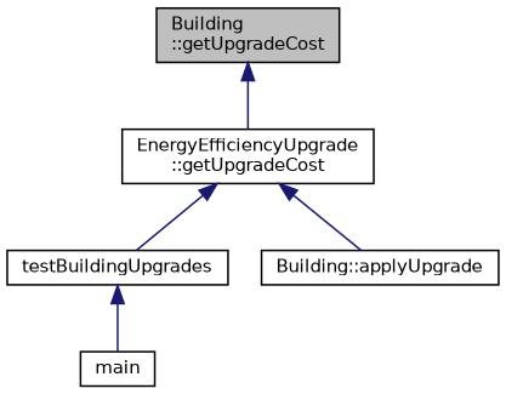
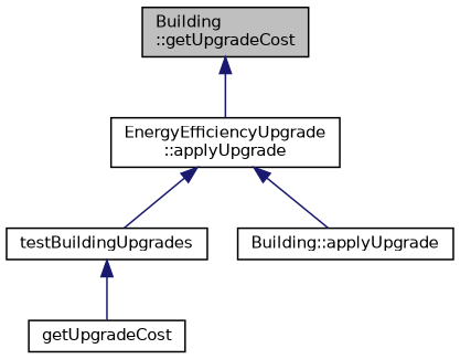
  digraph {
    rankdir=TB
    node [color=black fillcolor=white fontname=Helvetica fontsize=10 shape=record style=filled]
    edge [color=midnightblue dir=back fontname=Helvetica fontsize=10 labelfontname=Helvetica labelfontsize=10 style=solid]
    n1 [fillcolor=grey75 fontcolor=black height=0.2 label="Building\l::getUpgradeCost" width=0.4]
-   n2 [height=0.2 label="EnergyEfficiencyUpgrade\l::getUpgradeCost" width=0.4]
+   n2 [height=0.2 label="EnergyEfficiencyUpgrade\l::applyUpgrade" width=0.4]
    n3 [height=0.2 label=testBuildingUpgrades width=0.4]
    n4 [height=0.2 label="Building::applyUpgrade" width=0.4]
-   n5 [height=0.2 label=main width=0.4]
+   n5 [height=0.2 label=getUpgradeCost width=0.4]
    n1 -> n2
    n2 -> n3
    n2 -> n4
    n3 -> n5
  }
